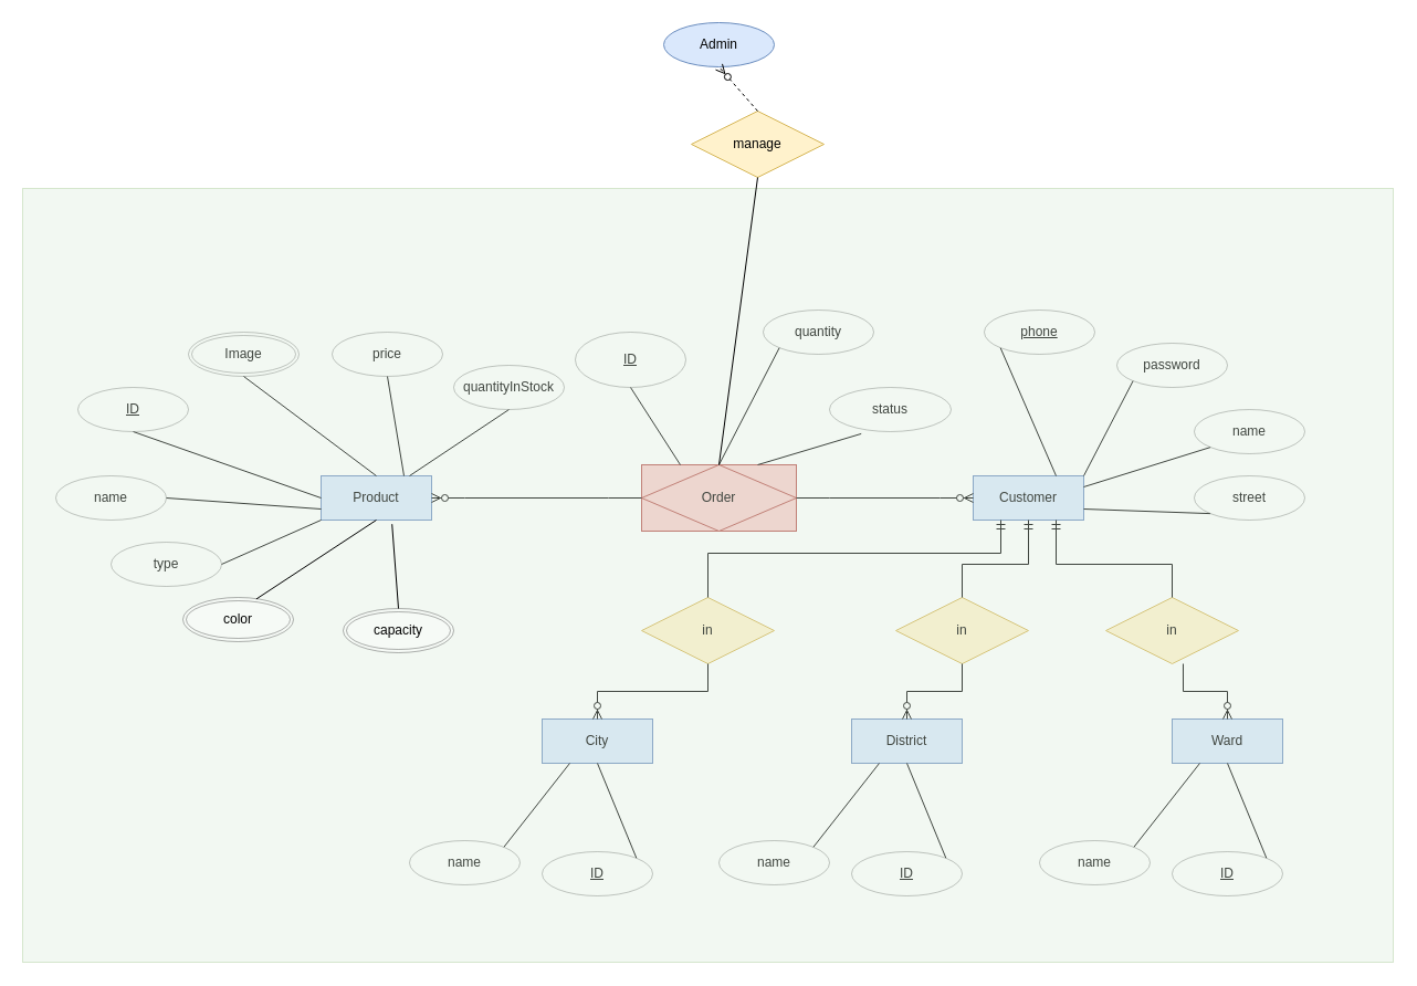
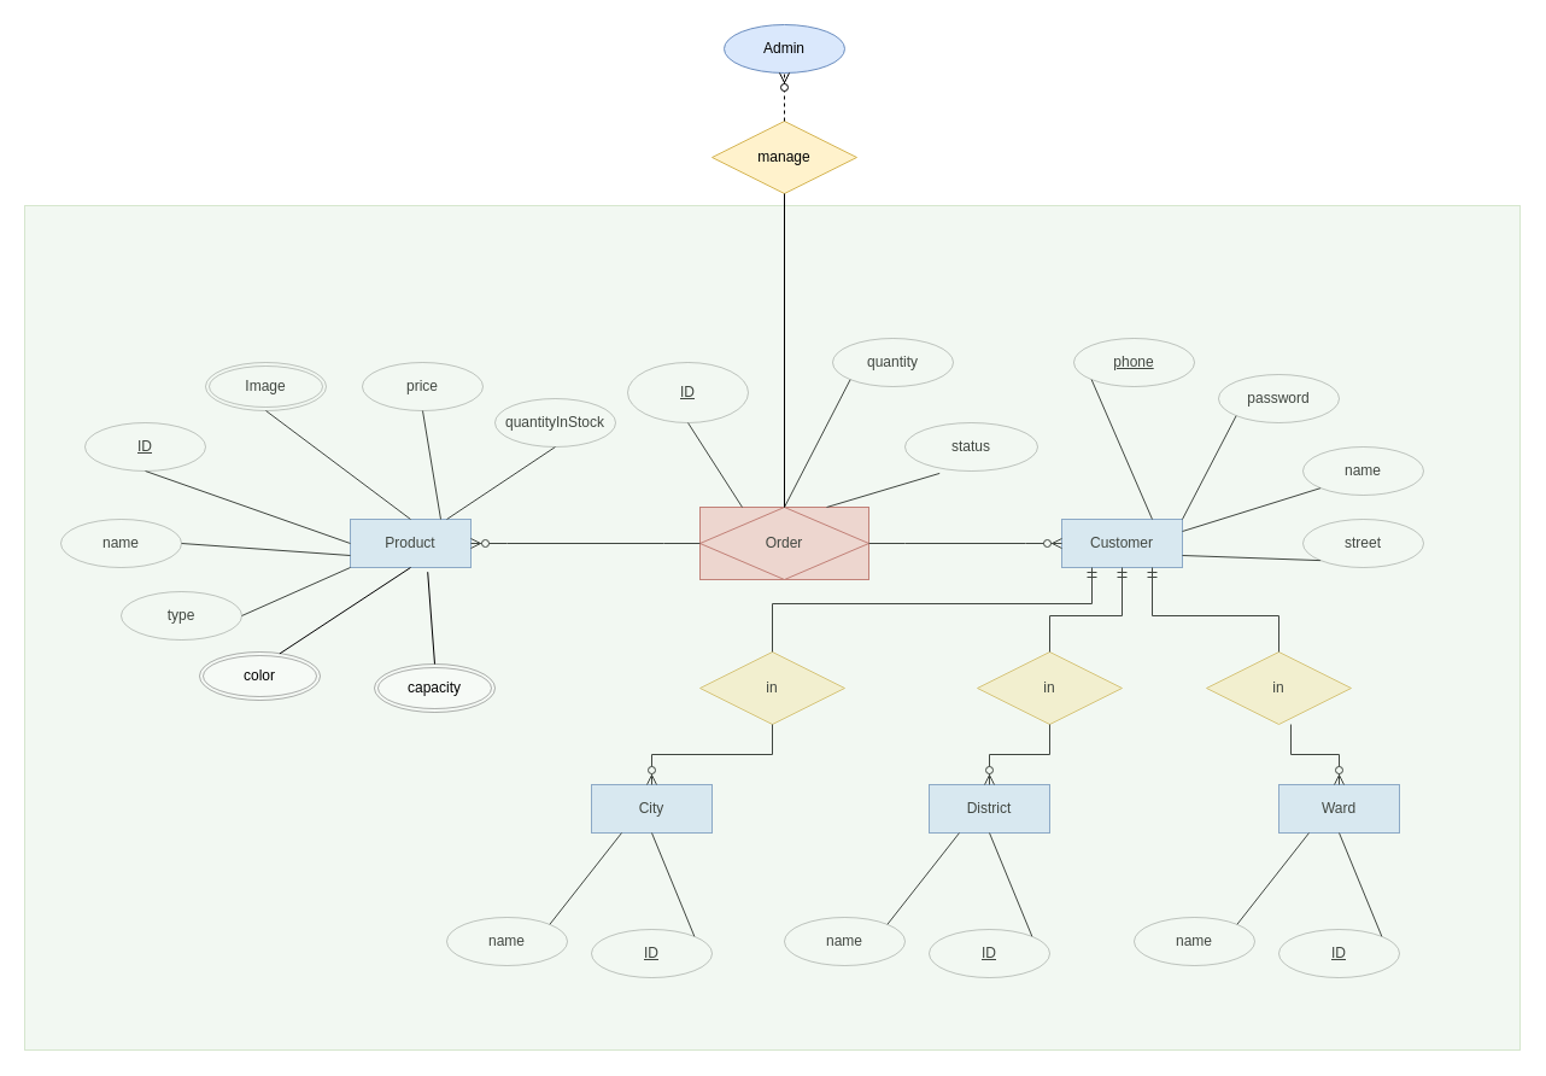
  <mxCell id="0" />
  <mxCell id="1" parent="0" />
  <mxCell id="2" value="Product&lt;br&gt;" style="whiteSpace=wrap;html=1;align=center;fillColor=#dae8fc;strokeColor=#6c8ebf;" parent="1" vertex="1"><mxGeometry x="290" y="430" width="100" height="40" as="geometry" /></mxCell>
  <mxCell id="3" value="Customer" style="whiteSpace=wrap;html=1;align=center;fillColor=#dae8fc;strokeColor=#6c8ebf;" parent="1" vertex="1"><mxGeometry x="880" y="430" width="100" height="40" as="geometry" /></mxCell>
  <mxCell id="4" value="Order" style="shape=associativeEntity;whiteSpace=wrap;html=1;align=center;fillColor=#f8cecc;strokeColor=#b85450;" parent="1" vertex="1"><mxGeometry x="580" y="420" width="140" height="60" as="geometry" /></mxCell>
  <mxCell id="5" value="Admin&lt;br&gt;" style="ellipse;whiteSpace=wrap;html=1;align=center;fillColor=#dae8fc;strokeColor=#6c8ebf;" parent="1" vertex="1"><mxGeometry x="600" y="20" width="100" height="40" as="geometry" /></mxCell>
  <mxCell id="6" value="" style="edgeStyle=entityRelationEdgeStyle;fontSize=12;html=1;endArrow=ERzeroToMany;endFill=1;rounded=0;exitX=1;exitY=0.5;exitDx=0;exitDy=0;entryX=0;entryY=0.5;entryDx=0;entryDy=0;" parent="1" source="4" target="3" edge="1"><mxGeometry width="100" height="100" relative="1" as="geometry"><mxPoint x="740" y="650" as="sourcePoint" /><mxPoint x="840" y="550" as="targetPoint" /></mxGeometry></mxCell>
  <mxCell id="7" value="" style="edgeStyle=entityRelationEdgeStyle;fontSize=12;html=1;endArrow=ERzeroToMany;endFill=1;rounded=0;entryX=1;entryY=0.5;entryDx=0;entryDy=0;exitX=0;exitY=0.5;exitDx=0;exitDy=0;" parent="1" source="4" target="2" edge="1"><mxGeometry width="100" height="100" relative="1" as="geometry"><mxPoint x="460" y="450" as="sourcePoint" /><mxPoint x="840" y="550" as="targetPoint" /></mxGeometry></mxCell>
  <mxCell id="8" value="Image" style="ellipse;shape=doubleEllipse;margin=3;whiteSpace=wrap;html=1;align=center;opacity=30;" parent="1" vertex="1"><mxGeometry x="170" y="300" width="100" height="40" as="geometry" /></mxCell>
  <mxCell id="9" value="" style="endArrow=none;html=1;rounded=0;entryX=0.5;entryY=0;entryDx=0;entryDy=0;exitX=0.5;exitY=1;exitDx=0;exitDy=0;" parent="1" source="8" target="2" edge="1"><mxGeometry relative="1" as="geometry"><mxPoint x="170" y="400" as="sourcePoint" /><mxPoint x="330" y="400" as="targetPoint" /></mxGeometry></mxCell>
  <mxCell id="10" value="" style="endArrow=none;html=1;rounded=0;entryX=0;entryY=0.5;entryDx=0;entryDy=0;exitX=0.5;exitY=1;exitDx=0;exitDy=0;" parent="1" source="11" target="2" edge="1"><mxGeometry relative="1" as="geometry"><mxPoint x="170" y="370" as="sourcePoint" /><mxPoint x="210" y="460" as="targetPoint" /></mxGeometry></mxCell>
  <mxCell id="11" value="ID" style="ellipse;whiteSpace=wrap;html=1;align=center;fontStyle=4;opacity=30;" parent="1" vertex="1"><mxGeometry x="70" y="350" width="100" height="40" as="geometry" /></mxCell>
  <mxCell id="12" value="" style="endArrow=none;html=1;rounded=0;entryX=0.75;entryY=0;entryDx=0;entryDy=0;exitX=0.5;exitY=1;exitDx=0;exitDy=0;" parent="1" source="13" target="2" edge="1"><mxGeometry relative="1" as="geometry"><mxPoint x="440" y="290" as="sourcePoint" /><mxPoint x="580" y="370" as="targetPoint" /></mxGeometry></mxCell>
  <mxCell id="13" value="price" style="ellipse;whiteSpace=wrap;html=1;align=center;opacity=30;" parent="1" vertex="1"><mxGeometry x="300" y="300" width="100" height="40" as="geometry" /></mxCell>
  <mxCell id="14" value="" style="endArrow=none;html=1;rounded=0;entryX=0;entryY=1;entryDx=0;entryDy=0;exitX=1;exitY=0.5;exitDx=0;exitDy=0;" parent="1" source="15" target="2" edge="1"><mxGeometry relative="1" as="geometry"><mxPoint x="190" y="540" as="sourcePoint" /><mxPoint x="330" y="620" as="targetPoint" /></mxGeometry></mxCell>
  <mxCell id="15" value="type" style="ellipse;whiteSpace=wrap;html=1;align=center;opacity=30;" parent="1" vertex="1"><mxGeometry x="100" y="490" width="100" height="40" as="geometry" /></mxCell>
  <mxCell id="16" value="" style="endArrow=none;html=1;rounded=0;entryX=0;entryY=0.75;entryDx=0;entryDy=0;exitX=1;exitY=0.5;exitDx=0;exitDy=0;" parent="1" source="17" target="2" edge="1"><mxGeometry relative="1" as="geometry"><mxPoint x="110" y="460" as="sourcePoint" /><mxPoint x="250" y="540" as="targetPoint" /></mxGeometry></mxCell>
  <mxCell id="17" value="name" style="ellipse;whiteSpace=wrap;html=1;align=center;opacity=30;" parent="1" vertex="1"><mxGeometry x="50" y="430" width="100" height="40" as="geometry" /></mxCell>
  <mxCell id="18" value="" style="endArrow=none;html=1;rounded=0;exitX=0.5;exitY=1;exitDx=0;exitDy=0;" parent="1" source="19" target="2" edge="1"><mxGeometry relative="1" as="geometry"><mxPoint x="210" y="560" as="sourcePoint" /><mxPoint x="350" y="640" as="targetPoint" /></mxGeometry></mxCell>
  <mxCell id="19" value="quantityInStock&lt;br&gt;" style="ellipse;whiteSpace=wrap;html=1;align=center;opacity=30;" parent="1" vertex="1"><mxGeometry x="410" y="330" width="100" height="40" as="geometry" /></mxCell>
  <mxCell id="20" value="" style="endArrow=none;html=1;rounded=0;entryX=0.25;entryY=0;entryDx=0;entryDy=0;exitX=0.5;exitY=1;exitDx=0;exitDy=0;" parent="1" source="21" target="4" edge="1"><mxGeometry relative="1" as="geometry"><mxPoint x="670" y="300" as="sourcePoint" /><mxPoint x="810" y="380" as="targetPoint" /></mxGeometry></mxCell>
  <mxCell id="21" value="&lt;u&gt;ID&lt;/u&gt;" style="ellipse;whiteSpace=wrap;html=1;align=center;opacity=30;" parent="1" vertex="1"><mxGeometry x="520" y="300" width="100" height="50" as="geometry" /></mxCell>
  <mxCell id="22" value="" style="endArrow=none;html=1;rounded=0;entryX=0.5;entryY=0;entryDx=0;entryDy=0;exitX=0;exitY=1;exitDx=0;exitDy=0;" parent="1" source="23" target="4" edge="1"><mxGeometry relative="1" as="geometry"><mxPoint x="760" y="330" as="sourcePoint" /><mxPoint x="900" y="410" as="targetPoint" /></mxGeometry></mxCell>
  <mxCell id="23" value="quantity" style="ellipse;whiteSpace=wrap;html=1;align=center;opacity=30;" parent="1" vertex="1"><mxGeometry x="690" y="280" width="100" height="40" as="geometry" /></mxCell>
  <mxCell id="24" value="" style="endArrow=none;html=1;rounded=0;entryX=0.75;entryY=0;entryDx=0;entryDy=0;exitX=0.261;exitY=1.048;exitDx=0;exitDy=0;exitPerimeter=0;" parent="1" source="25" target="4" edge="1"><mxGeometry relative="1" as="geometry"><mxPoint x="850" y="350" as="sourcePoint" /><mxPoint x="990" y="430" as="targetPoint" /></mxGeometry></mxCell>
  <mxCell id="25" value="status" style="ellipse;whiteSpace=wrap;html=1;align=center;opacity=30;" parent="1" vertex="1"><mxGeometry x="750" y="350" width="110" height="40" as="geometry" /></mxCell>
  <mxCell id="26" value="" style="endArrow=none;html=1;rounded=0;entryX=0.75;entryY=0;entryDx=0;entryDy=0;exitX=0;exitY=1;exitDx=0;exitDy=0;" parent="1" source="27" target="3" edge="1"><mxGeometry relative="1" as="geometry"><mxPoint x="1144" y="340" as="sourcePoint" /><mxPoint x="964" y="430" as="targetPoint" /></mxGeometry></mxCell>
  <mxCell id="27" value="&lt;u&gt;phone&lt;/u&gt;" style="ellipse;whiteSpace=wrap;html=1;align=center;opacity=30;" parent="1" vertex="1"><mxGeometry x="890" y="280" width="100" height="40" as="geometry" /></mxCell>
  <mxCell id="28" value="" style="endArrow=none;html=1;rounded=0;entryX=1;entryY=0;entryDx=0;entryDy=0;exitX=0;exitY=1;exitDx=0;exitDy=0;" parent="1" source="29" target="3" edge="1"><mxGeometry relative="1" as="geometry"><mxPoint x="1170" y="410" as="sourcePoint" /><mxPoint x="990" y="500" as="targetPoint" /></mxGeometry></mxCell>
  <mxCell id="29" value="password" style="ellipse;whiteSpace=wrap;html=1;align=center;opacity=30;" parent="1" vertex="1"><mxGeometry x="1010" y="310" width="100" height="40" as="geometry" /></mxCell>
  <mxCell id="30" value="" style="endArrow=none;html=1;rounded=0;entryX=1;entryY=0.25;entryDx=0;entryDy=0;exitX=0;exitY=1;exitDx=0;exitDy=0;" parent="1" source="31" target="3" edge="1"><mxGeometry relative="1" as="geometry"><mxPoint x="1170" y="500" as="sourcePoint" /><mxPoint x="990" y="590" as="targetPoint" /></mxGeometry></mxCell>
  <mxCell id="31" value="name" style="ellipse;whiteSpace=wrap;html=1;align=center;opacity=30;" parent="1" vertex="1"><mxGeometry x="1080" y="370" width="100" height="40" as="geometry" /></mxCell>
  <mxCell id="32" value="" style="endArrow=none;html=1;rounded=0;entryX=1;entryY=0.75;entryDx=0;entryDy=0;exitX=0;exitY=1;exitDx=0;exitDy=0;" parent="1" source="33" target="3" edge="1"><mxGeometry relative="1" as="geometry"><mxPoint x="1170" y="560" as="sourcePoint" /><mxPoint x="990" y="650" as="targetPoint" /></mxGeometry></mxCell>
  <mxCell id="33" value="street" style="ellipse;whiteSpace=wrap;html=1;align=center;opacity=30;" parent="1" vertex="1"><mxGeometry x="1080" y="430" width="100" height="40" as="geometry" /></mxCell>
  <mxCell id="34" value="City&lt;br&gt;" style="whiteSpace=wrap;html=1;align=center;fillColor=#dae8fc;strokeColor=#6c8ebf;" parent="1" vertex="1"><mxGeometry x="490" y="650" width="100" height="40" as="geometry" /></mxCell>
  <mxCell id="35" value="" style="endArrow=none;html=1;rounded=0;entryX=0.25;entryY=1;entryDx=0;entryDy=0;exitX=1;exitY=0;exitDx=0;exitDy=0;" parent="1" source="36" target="34" edge="1"><mxGeometry relative="1" as="geometry"><mxPoint x="530" y="880" as="sourcePoint" /><mxPoint x="350" y="970" as="targetPoint" /></mxGeometry></mxCell>
  <mxCell id="36" value="name" style="ellipse;whiteSpace=wrap;html=1;align=center;opacity=30;" parent="1" vertex="1"><mxGeometry x="370" y="760" width="100" height="40" as="geometry" /></mxCell>
  <mxCell id="37" value="" style="endArrow=none;html=1;rounded=0;entryX=0.5;entryY=1;entryDx=0;entryDy=0;exitX=1;exitY=0;exitDx=0;exitDy=0;" parent="1" source="38" target="34" edge="1"><mxGeometry relative="1" as="geometry"><mxPoint x="560" y="910" as="sourcePoint" /><mxPoint x="545" y="720" as="targetPoint" /></mxGeometry></mxCell>
  <mxCell id="38" value="&lt;u&gt;ID&lt;/u&gt;" style="ellipse;whiteSpace=wrap;html=1;align=center;opacity=30;" parent="1" vertex="1"><mxGeometry x="490" y="770" width="100" height="40" as="geometry" /></mxCell>
  <mxCell id="39" value="District" style="whiteSpace=wrap;html=1;align=center;fillColor=#dae8fc;strokeColor=#6c8ebf;" parent="1" vertex="1"><mxGeometry x="770" y="650" width="100" height="40" as="geometry" /></mxCell>
  <mxCell id="40" value="" style="endArrow=none;html=1;rounded=0;entryX=0.25;entryY=1;entryDx=0;entryDy=0;exitX=1;exitY=0;exitDx=0;exitDy=0;" parent="1" source="41" target="39" edge="1"><mxGeometry relative="1" as="geometry"><mxPoint x="810" y="880" as="sourcePoint" /><mxPoint x="630" y="970" as="targetPoint" /></mxGeometry></mxCell>
  <mxCell id="41" value="name" style="ellipse;whiteSpace=wrap;html=1;align=center;opacity=30;" parent="1" vertex="1"><mxGeometry x="650" y="760" width="100" height="40" as="geometry" /></mxCell>
  <mxCell id="42" value="" style="endArrow=none;html=1;rounded=0;entryX=0.5;entryY=1;entryDx=0;entryDy=0;exitX=1;exitY=0;exitDx=0;exitDy=0;" parent="1" source="43" target="39" edge="1"><mxGeometry relative="1" as="geometry"><mxPoint x="840" y="910" as="sourcePoint" /><mxPoint x="825" y="720" as="targetPoint" /></mxGeometry></mxCell>
  <mxCell id="43" value="&lt;u&gt;ID&lt;/u&gt;" style="ellipse;whiteSpace=wrap;html=1;align=center;opacity=30;" parent="1" vertex="1"><mxGeometry x="770" y="770" width="100" height="40" as="geometry" /></mxCell>
  <mxCell id="44" value="Ward" style="whiteSpace=wrap;html=1;align=center;fillColor=#dae8fc;strokeColor=#6c8ebf;" parent="1" vertex="1"><mxGeometry x="1060" y="650" width="100" height="40" as="geometry" /></mxCell>
  <mxCell id="45" value="" style="endArrow=none;html=1;rounded=0;entryX=0.25;entryY=1;entryDx=0;entryDy=0;exitX=1;exitY=0;exitDx=0;exitDy=0;" parent="1" source="46" target="44" edge="1"><mxGeometry relative="1" as="geometry"><mxPoint x="1100" y="880" as="sourcePoint" /><mxPoint x="920" y="970" as="targetPoint" /></mxGeometry></mxCell>
  <mxCell id="46" value="name" style="ellipse;whiteSpace=wrap;html=1;align=center;opacity=30;" parent="1" vertex="1"><mxGeometry x="940" y="760" width="100" height="40" as="geometry" /></mxCell>
  <mxCell id="47" value="" style="endArrow=none;html=1;rounded=0;entryX=0.5;entryY=1;entryDx=0;entryDy=0;exitX=1;exitY=0;exitDx=0;exitDy=0;" parent="1" source="48" target="44" edge="1"><mxGeometry relative="1" as="geometry"><mxPoint x="1130" y="910" as="sourcePoint" /><mxPoint x="1115" y="720" as="targetPoint" /></mxGeometry></mxCell>
  <mxCell id="48" value="&lt;u&gt;ID&lt;/u&gt;" style="ellipse;whiteSpace=wrap;html=1;align=center;opacity=30;" parent="1" vertex="1"><mxGeometry x="1060" y="770" width="100" height="40" as="geometry" /></mxCell>
  <mxCell id="49" value="in" style="shape=rhombus;perimeter=rhombusPerimeter;whiteSpace=wrap;html=1;align=center;fillColor=#fff2cc;strokeColor=#d6b656;" parent="1" vertex="1"><mxGeometry x="580" y="540" width="120" height="60" as="geometry" /></mxCell>
  <mxCell id="50" value="in" style="shape=rhombus;perimeter=rhombusPerimeter;whiteSpace=wrap;html=1;align=center;fillColor=#fff2cc;strokeColor=#d6b656;" parent="1" vertex="1"><mxGeometry x="810" y="540" width="120" height="60" as="geometry" /></mxCell>
  <mxCell id="51" value="in" style="shape=rhombus;perimeter=rhombusPerimeter;whiteSpace=wrap;html=1;align=center;fillColor=#fff2cc;strokeColor=#d6b656;" parent="1" vertex="1"><mxGeometry x="1000" y="540" width="120" height="60" as="geometry" /></mxCell>
  <mxCell id="52" value="" style="fontSize=12;html=1;endArrow=ERmandOne;rounded=0;entryX=0.25;entryY=1;entryDx=0;entryDy=0;exitX=0.5;exitY=0;exitDx=0;exitDy=0;edgeStyle=elbowEdgeStyle;elbow=vertical;" parent="1" source="49" target="3" edge="1"><mxGeometry width="100" height="100" relative="1" as="geometry"><mxPoint x="730" y="600" as="sourcePoint" /><mxPoint x="830" y="500" as="targetPoint" /><Array as="points"><mxPoint x="810" y="500" /><mxPoint x="860" y="510" /></Array></mxGeometry></mxCell>
  <mxCell id="53" value="" style="edgeStyle=orthogonalEdgeStyle;fontSize=12;html=1;endArrow=ERzeroToMany;endFill=1;rounded=0;elbow=vertical;entryX=0.5;entryY=0;entryDx=0;entryDy=0;exitX=0.5;exitY=1;exitDx=0;exitDy=0;" parent="1" source="49" target="34" edge="1"><mxGeometry width="100" height="100" relative="1" as="geometry"><mxPoint x="450" y="640" as="sourcePoint" /><mxPoint x="550" y="540" as="targetPoint" /></mxGeometry></mxCell>
  <mxCell id="54" value="" style="edgeStyle=orthogonalEdgeStyle;fontSize=12;html=1;endArrow=ERzeroToMany;endFill=1;rounded=0;elbow=vertical;entryX=0.5;entryY=0;entryDx=0;entryDy=0;exitX=0.5;exitY=1;exitDx=0;exitDy=0;" parent="1" source="50" target="39" edge="1"><mxGeometry width="100" height="100" relative="1" as="geometry"><mxPoint x="870" y="620" as="sourcePoint" /><mxPoint x="820" y="640" as="targetPoint" /></mxGeometry></mxCell>
  <mxCell id="55" value="" style="edgeStyle=orthogonalEdgeStyle;fontSize=12;html=1;endArrow=ERzeroToMany;endFill=1;rounded=0;elbow=vertical;entryX=0.5;entryY=0;entryDx=0;entryDy=0;exitX=0.583;exitY=1;exitDx=0;exitDy=0;entryPerimeter=0;exitPerimeter=0;" parent="1" source="51" target="44" edge="1"><mxGeometry width="100" height="100" relative="1" as="geometry"><mxPoint x="1220" y="610" as="sourcePoint" /><mxPoint x="1120" y="660" as="targetPoint" /></mxGeometry></mxCell>
  <mxCell id="56" value="" style="fontSize=12;html=1;endArrow=ERmandOne;rounded=0;entryX=0.5;entryY=1;entryDx=0;entryDy=0;exitX=0.5;exitY=0;exitDx=0;exitDy=0;edgeStyle=elbowEdgeStyle;elbow=vertical;" parent="1" source="50" target="3" edge="1"><mxGeometry width="100" height="100" relative="1" as="geometry"><mxPoint x="675" y="540" as="sourcePoint" /><mxPoint x="940" y="470" as="targetPoint" /><Array as="points"><mxPoint x="895" y="510" /></Array></mxGeometry></mxCell>
  <mxCell id="57" value="" style="fontSize=12;html=1;endArrow=ERmandOne;rounded=0;entryX=0.75;entryY=1;entryDx=0;entryDy=0;exitX=0.5;exitY=0;exitDx=0;exitDy=0;edgeStyle=elbowEdgeStyle;elbow=vertical;" parent="1" source="51" target="3" edge="1"><mxGeometry width="100" height="100" relative="1" as="geometry"><mxPoint x="977.5" y="545" as="sourcePoint" /><mxPoint x="1242.5" y="475" as="targetPoint" /><Array as="points"><mxPoint x="1020" y="510" /></Array></mxGeometry></mxCell>
  <mxCell id="58" value="" style="text;strokeColor=#82b366;fillColor=#d5e8d4;spacingLeft=4;spacingRight=4;overflow=hidden;rotatable=0;points=[[0,0.5],[1,0.5]];portConstraint=eastwest;fontSize=12;opacity=30;" parent="1" vertex="1"><mxGeometry x="20" y="170" width="1240" height="700" as="geometry" /></mxCell>
- <mxCell id="59" value="manage" style="shape=rhombus;perimeter=rhombusPerimeter;whiteSpace=wrap;html=1;align=center;fillColor=#fff2cc;strokeColor=#d6b656;strokeWidth=1;" parent="1" vertex="1"><mxGeometry x="625" y="100" width="120" height="60" as="geometry" /></mxCell>
+ <mxCell id="59" value="manage" style="shape=rhombus;perimeter=rhombusPerimeter;whiteSpace=wrap;html=1;align=center;fillColor=#fff2cc;strokeColor=#d6b656;strokeWidth=1;" parent="1" vertex="1"><mxGeometry x="590" y="100" width="120" height="60" as="geometry" /></mxCell>
  <mxCell id="60" value="color" style="ellipse;shape=doubleEllipse;margin=3;whiteSpace=wrap;html=1;align=center;opacity=30;" parent="1" vertex="1"><mxGeometry x="165" y="540" width="100" height="40" as="geometry" /></mxCell>
  <mxCell id="61" value="" style="endArrow=none;html=1;rounded=0;elbow=vertical;exitX=0.664;exitY=0.036;exitDx=0;exitDy=0;exitPerimeter=0;entryX=0.5;entryY=1;entryDx=0;entryDy=0;" parent="1" source="60" target="2" edge="1"><mxGeometry relative="1" as="geometry"><mxPoint x="550" y="530" as="sourcePoint" /><mxPoint x="710" y="530" as="targetPoint" /></mxGeometry></mxCell>
  <mxCell id="62" value="capacity" style="ellipse;shape=doubleEllipse;margin=3;whiteSpace=wrap;html=1;align=center;opacity=30;" parent="1" vertex="1"><mxGeometry x="310" y="550" width="100" height="40" as="geometry" /></mxCell>
  <mxCell id="63" value="" style="endArrow=none;html=1;rounded=0;elbow=vertical;exitX=0.5;exitY=0;exitDx=0;exitDy=0;entryX=0.642;entryY=1.092;entryDx=0;entryDy=0;entryPerimeter=0;" parent="1" source="62" target="2" edge="1"><mxGeometry relative="1" as="geometry"><mxPoint x="550" y="530" as="sourcePoint" /><mxPoint x="710" y="530" as="targetPoint" /></mxGeometry></mxCell>
  <mxCell id="64" style="edgeStyle=none;rounded=0;orthogonalLoop=1;jettySize=auto;html=1;exitX=0;exitY=1;exitDx=0;exitDy=0;" parent="1" source="59" target="59" edge="1"><mxGeometry relative="1" as="geometry" /></mxCell>
  <mxCell id="65" value="" style="fontSize=12;html=1;endArrow=ERzeroToMany;endFill=1;rounded=0;elbow=vertical;entryX=0.5;entryY=1;entryDx=0;entryDy=0;exitX=0.5;exitY=0;exitDx=0;exitDy=0;dashed=1;" parent="1" source="59" target="5" edge="1"><mxGeometry width="100" height="100" relative="1" as="geometry"><mxPoint x="580" y="320" as="sourcePoint" /><mxPoint x="680" y="220" as="targetPoint" /></mxGeometry></mxCell>
  <mxCell id="66" value="" style="endArrow=none;html=1;rounded=0;elbow=vertical;exitX=0.5;exitY=1;exitDx=0;exitDy=0;entryX=0.5;entryY=0;entryDx=0;entryDy=0;" parent="1" source="59" target="4" edge="1"><mxGeometry relative="1" as="geometry"><mxPoint x="550" y="360" as="sourcePoint" /><mxPoint x="710" y="360" as="targetPoint" /></mxGeometry></mxCell>
  <mxCell id="67" style="edgeStyle=orthogonalEdgeStyle;rounded=0;orthogonalLoop=1;jettySize=auto;html=1;exitX=0.5;exitY=1;exitDx=0;exitDy=0;" edge="1" parent="1" source="5" target="5"><mxGeometry relative="1" as="geometry" /></mxCell>
